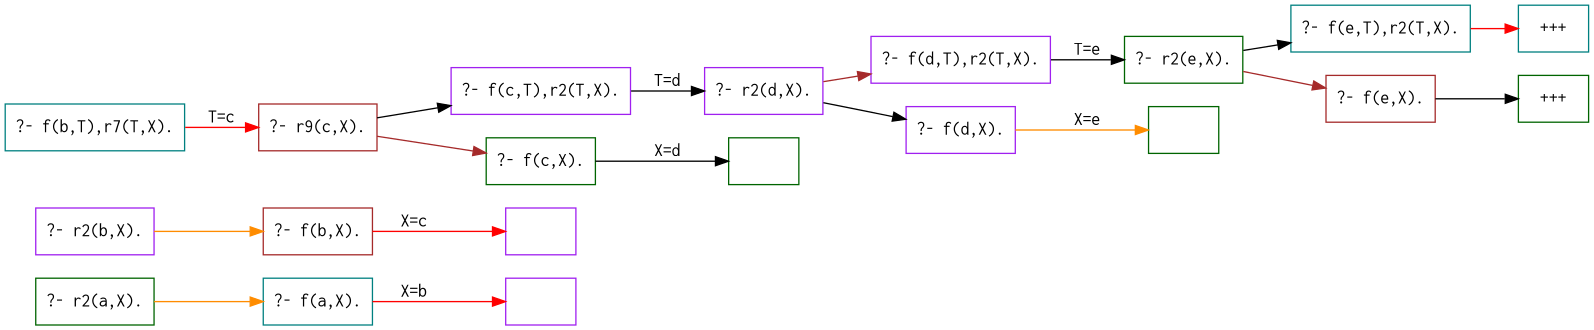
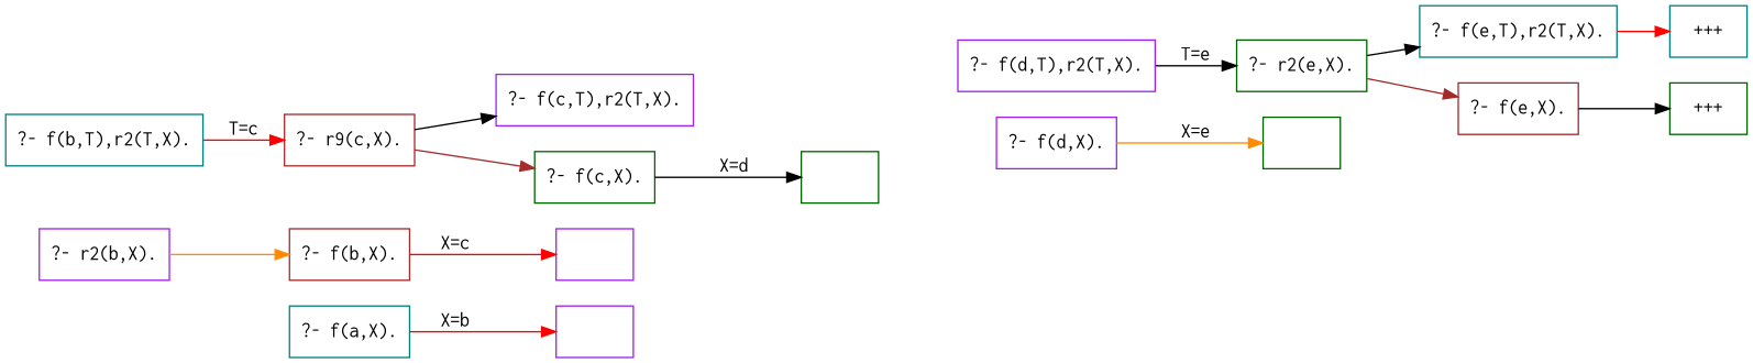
  digraph {
    rankdir=LR
    node [color=purple fontname=Courier shape=box]
    edge [color=black fontname=Courier]
-   n1 [color=darkgreen label="?- r2(a,X)."]
    n2 [color=teal label="?- f(a,X)."]
    n3 [label=" "]
    n4 [label="?- r2(b,X)."]
    n5 [color=brown label="?- f(b,X)."]
-   n6 [color=teal label="?- f(b,T),r7(T,X)."]
+   n6 [color=teal label="?- f(b,T),r2(T,X)."]
    n7 [color=brown label="?- r9(c,X)."]
    n8 [label=" "]
    n9 [label="?- f(c,T),r2(T,X)."]
    n10 [color=darkgreen label="?- f(c,X)."]
-   n11 [label="?- r2(d,X)."]
    n12 [color=darkgreen label=" "]
    n13 [label="?- f(d,T),r2(T,X)."]
    n14 [label="?- f(d,X)."]
    n15 [color=darkgreen label="?- r2(e,X)."]
    n16 [color=darkgreen label=" "]
    n17 [color=teal label="?- f(e,T),r2(T,X)."]
    n18 [color=brown label="?- f(e,X)."]
    n19 [color=teal label="+++"]
    n20 [color=darkgreen label="+++"]
-   n1 -> n2 [color=darkorange]
    n2 -> n3 [color=red label="X=b"]
    n4 -> n5 [color=darkorange]
    n5 -> n8 [color=red label="X=c"]
    n6 -> n7 [color=red label="T=c"]
    n7 -> n9
    n7 -> n10 [color=brown]
-   n9 -> n11 [label="T=d"]
    n10 -> n12 [label="X=d"]
-   n11 -> n13 [color=brown]
-   n11 -> n14
    n13 -> n15 [label="T=e"]
    n14 -> n16 [color=darkorange label="X=e"]
    n15 -> n17
    n15 -> n18 [color=brown]
    n17 -> n19 [color=red]
    n18 -> n20
  }
